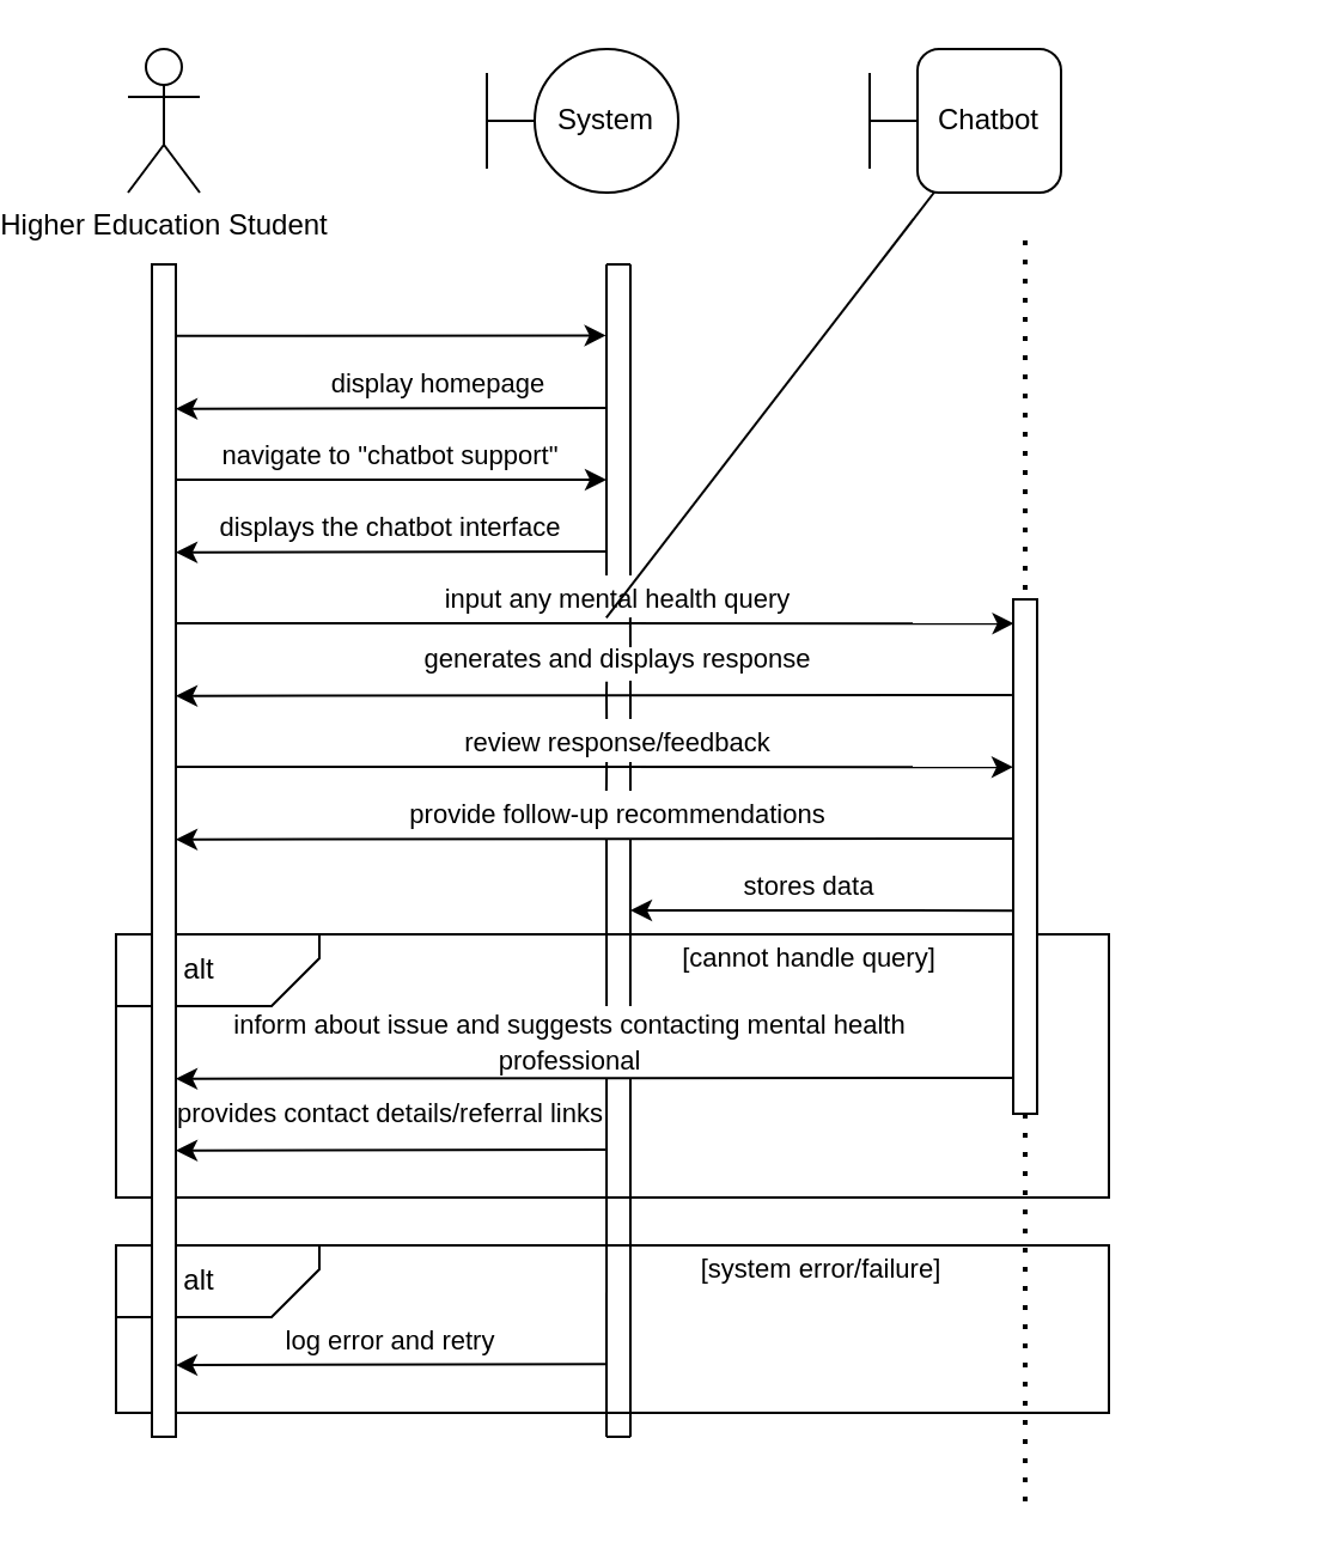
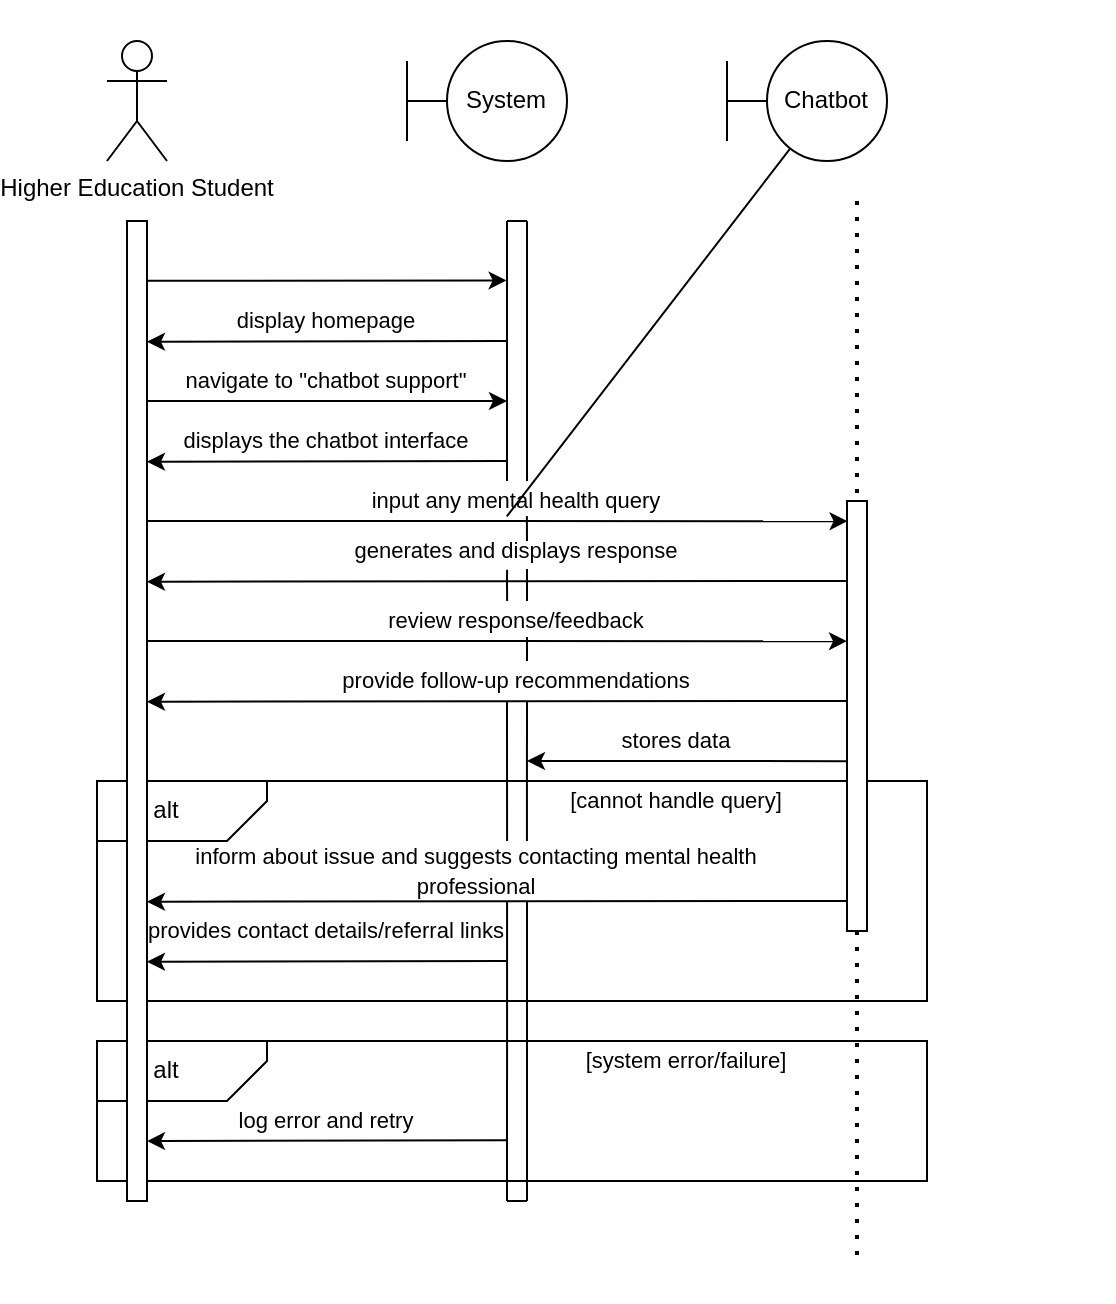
  <mxCell id="0" />
  <mxCell id="1" parent="0" />
  <mxCell id="2" value="Higher Education Student" style="shape=umlActor;verticalLabelPosition=bottom;verticalAlign=top;html=1;outlineConnect=0;" vertex="1" parent="1"><mxGeometry x="25" y="20" width="30" height="60" as="geometry" /></mxCell>
  <mxCell id="3" value="" style="rounded=0;whiteSpace=wrap;html=1;" vertex="1" parent="1"><mxGeometry x="20" y="390" width="415" height="110" as="geometry" /></mxCell>
  <mxCell id="4" value="" style="endArrow=classic;html=1;rounded=0;exitX=0.061;exitY=0;exitDx=0;exitDy=0;exitPerimeter=0;entryX=0.09;entryY=1.02;entryDx=0;entryDy=0;entryPerimeter=0;" edge="1" parent="1" source="53"><mxGeometry width="50" height="50" relative="1" as="geometry"><mxPoint x="85" y="150" as="sourcePoint" /><mxPoint x="224.8" y="139.7" as="targetPoint" /></mxGeometry></mxCell>
  <mxCell id="5" value="" style="group" vertex="1" connectable="0" parent="1"><mxGeometry x="175" y="20" width="80" height="60" as="geometry" /></mxCell>
  <mxCell id="6" value="System" style="ellipse;whiteSpace=wrap;html=1;aspect=fixed;" vertex="1" parent="5"><mxGeometry x="20" width="60" height="60" as="geometry" /></mxCell>
  <mxCell id="7" value="" style="endArrow=none;html=1;rounded=0;entryX=0;entryY=0.5;entryDx=0;entryDy=0;" edge="1" parent="5" target="6"><mxGeometry width="50" height="50" relative="1" as="geometry"><mxPoint y="30" as="sourcePoint" /><mxPoint x="-30" y="40" as="targetPoint" /></mxGeometry></mxCell>
  <mxCell id="8" value="" style="endArrow=none;html=1;rounded=0;" edge="1" parent="5"><mxGeometry width="50" height="50" relative="1" as="geometry"><mxPoint y="50" as="sourcePoint" /><mxPoint y="10" as="targetPoint" /></mxGeometry></mxCell>
  <mxCell id="9" value="" style="endArrow=classic;html=1;rounded=0;exitX=0.211;exitY=1.05;exitDx=0;exitDy=0;exitPerimeter=0;" edge="1" parent="1"><mxGeometry width="50" height="50" relative="1" as="geometry"><mxPoint x="224.5" y="170" as="sourcePoint" /><mxPoint x="45" y="170.37" as="targetPoint" /></mxGeometry></mxCell>
- <mxCell id="10" value="&lt;font style=&quot;font-size: 11px;&quot;&gt;display homepage&lt;/font&gt;" style="text;html=1;align=center;verticalAlign=middle;whiteSpace=wrap;rounded=0;" vertex="1" parent="1"><mxGeometry x="95" y="150" width="120" height="20" as="geometry" /></mxCell>
+ <mxCell id="10" value="&lt;font style=&quot;font-size: 11px;&quot;&gt;display homepage&lt;/font&gt;" style="text;html=1;align=center;verticalAlign=middle;whiteSpace=wrap;rounded=0;" vertex="1" parent="1"><mxGeometry x="75" y="150" width="120" height="20" as="geometry" /></mxCell>
  <mxCell id="11" value="" style="endArrow=classic;html=1;rounded=0;exitX=0.09;exitY=-0.005;exitDx=0;exitDy=0;exitPerimeter=0;entryX=0.09;entryY=1.02;entryDx=0;entryDy=0;entryPerimeter=0;" edge="1" parent="1"><mxGeometry width="50" height="50" relative="1" as="geometry"><mxPoint x="45" y="200" as="sourcePoint" /><mxPoint x="225" y="200" as="targetPoint" /></mxGeometry></mxCell>
  <mxCell id="12" value="&lt;font style=&quot;font-size: 11px;&quot;&gt;navigate to &quot;chatbot support&quot;&lt;/font&gt;" style="text;html=1;align=center;verticalAlign=middle;whiteSpace=wrap;rounded=0;" vertex="1" parent="1"><mxGeometry x="50" y="180" width="170" height="20" as="geometry" /></mxCell>
  <mxCell id="13" value="" style="endArrow=classic;html=1;rounded=0;exitX=0.211;exitY=1.05;exitDx=0;exitDy=0;exitPerimeter=0;" edge="1" parent="1"><mxGeometry width="50" height="50" relative="1" as="geometry"><mxPoint x="224.5" y="230" as="sourcePoint" /><mxPoint x="45" y="230.37" as="targetPoint" /></mxGeometry></mxCell>
  <mxCell id="14" value="&lt;font style=&quot;font-size: 11px;&quot;&gt;displays the chatbot interface&lt;/font&gt;" style="text;html=1;align=center;verticalAlign=middle;whiteSpace=wrap;rounded=0;" vertex="1" parent="1"><mxGeometry x="50" y="210" width="170" height="20" as="geometry" /></mxCell>
  <mxCell id="15" value="" style="endArrow=classic;html=1;rounded=0;exitX=0.09;exitY=-0.005;exitDx=0;exitDy=0;exitPerimeter=0;entryX=0.047;entryY=0.97;entryDx=0;entryDy=0;entryPerimeter=0;" edge="1" parent="1" target="57"><mxGeometry width="50" height="50" relative="1" as="geometry"><mxPoint x="45" y="260" as="sourcePoint" /><mxPoint x="375" y="259" as="targetPoint" /></mxGeometry></mxCell>
  <mxCell id="16" value="&lt;span style=&quot;font-size: 11px;&quot;&gt;input any mental health query&lt;/span&gt;" style="text;html=1;align=center;verticalAlign=middle;whiteSpace=wrap;rounded=0;" vertex="1" parent="1"><mxGeometry x="145" y="240" width="170" height="20" as="geometry" /></mxCell>
  <mxCell id="17" value="" style="endArrow=classic;html=1;rounded=0;exitX=0.186;exitY=1.055;exitDx=0;exitDy=0;exitPerimeter=0;" edge="1" parent="1" source="57"><mxGeometry width="50" height="50" relative="1" as="geometry"><mxPoint x="375" y="290" as="sourcePoint" /><mxPoint x="45" y="290.37" as="targetPoint" /></mxGeometry></mxCell>
  <mxCell id="18" value="&lt;span style=&quot;font-size: 11px;&quot;&gt;generates and displays response&lt;/span&gt;" style="text;html=1;align=center;verticalAlign=middle;whiteSpace=wrap;rounded=0;" vertex="1" parent="1"><mxGeometry x="145" y="265" width="170" height="20" as="geometry" /></mxCell>
  <mxCell id="19" value="" style="group" vertex="1" connectable="0" parent="1"><mxGeometry x="335" y="20" width="80" height="60" as="geometry" /></mxCell>
- <mxCell id="20" value="Chatbot" style="whiteSpace=wrap;html=1;aspect=fixed;rounded=1;" vertex="1" parent="19"><mxGeometry x="20" width="60" height="60" as="geometry" /></mxCell>
+ <mxCell id="20" value="Chatbot" style="ellipse;whiteSpace=wrap;html=1;aspect=fixed;" vertex="1" parent="19"><mxGeometry x="20" width="60" height="60" as="geometry" /></mxCell>
  <mxCell id="21" value="" style="endArrow=none;html=1;rounded=0;entryX=0;entryY=0.5;entryDx=0;entryDy=0;" edge="1" parent="19" target="20"><mxGeometry width="50" height="50" relative="1" as="geometry"><mxPoint y="30" as="sourcePoint" /><mxPoint x="-30" y="40" as="targetPoint" /></mxGeometry></mxCell>
  <mxCell id="22" value="" style="endArrow=none;html=1;rounded=0;" edge="1" parent="19"><mxGeometry width="50" height="50" relative="1" as="geometry"><mxPoint y="50" as="sourcePoint" /><mxPoint y="10" as="targetPoint" /></mxGeometry></mxCell>
  <mxCell id="23" value="" style="endArrow=none;html=1;rounded=0;" edge="1" parent="1"><mxGeometry width="50" height="50" relative="1" as="geometry"><mxPoint x="225" y="240" as="sourcePoint" /><mxPoint x="225" y="110" as="targetPoint" /></mxGeometry></mxCell>
  <mxCell id="24" value="" style="endArrow=none;html=1;rounded=0;" edge="1" parent="1"><mxGeometry width="50" height="50" relative="1" as="geometry"><mxPoint x="235" y="240" as="sourcePoint" /><mxPoint x="235" y="110" as="targetPoint" /></mxGeometry></mxCell>
  <mxCell id="25" value="" style="endArrow=none;html=1;rounded=0;" edge="1" parent="1"><mxGeometry width="50" height="50" relative="1" as="geometry"><mxPoint x="225" y="110" as="sourcePoint" /><mxPoint x="235" y="110" as="targetPoint" /><Array as="points"><mxPoint x="235" y="110" /></Array></mxGeometry></mxCell>
  <mxCell id="26" value="" style="endArrow=none;html=1;rounded=0;exitX=0.47;exitY=0.887;exitDx=0;exitDy=0;exitPerimeter=0;" edge="1" parent="1" source="16" target="20"><mxGeometry width="50" height="50" relative="1" as="geometry"><mxPoint x="235" y="210" as="sourcePoint" /><mxPoint x="285" y="160" as="targetPoint" /></mxGeometry></mxCell>
  <mxCell id="27" value="" style="endArrow=none;html=1;rounded=0;exitX=0.529;exitY=0.878;exitDx=0;exitDy=0;exitPerimeter=0;" edge="1" parent="1" source="16"><mxGeometry width="50" height="50" relative="1" as="geometry"><mxPoint x="235" y="260" as="sourcePoint" /><mxPoint x="235" y="270" as="targetPoint" /></mxGeometry></mxCell>
  <mxCell id="28" value="" style="endArrow=classic;html=1;rounded=0;exitX=0.09;exitY=-0.005;exitDx=0;exitDy=0;exitPerimeter=0;entryX=0.326;entryY=1;entryDx=0;entryDy=0;entryPerimeter=0;" edge="1" parent="1" target="57"><mxGeometry width="50" height="50" relative="1" as="geometry"><mxPoint x="45" y="320" as="sourcePoint" /><mxPoint x="375" y="320" as="targetPoint" /></mxGeometry></mxCell>
  <mxCell id="29" value="&lt;span style=&quot;font-size: 11px;&quot;&gt;review response/feedback&lt;/span&gt;" style="text;html=1;align=center;verticalAlign=middle;whiteSpace=wrap;rounded=0;" vertex="1" parent="1"><mxGeometry x="145" y="300" width="170" height="20" as="geometry" /></mxCell>
  <mxCell id="30" value="" style="endArrow=none;html=1;rounded=0;exitX=0.471;exitY=0.968;exitDx=0;exitDy=0;exitPerimeter=0;entryX=0.471;entryY=0;entryDx=0;entryDy=0;entryPerimeter=0;" edge="1" parent="1" source="18" target="29"><mxGeometry width="50" height="50" relative="1" as="geometry"><mxPoint x="220" y="285" as="sourcePoint" /><mxPoint x="225" y="300" as="targetPoint" /><Array as="points"><mxPoint x="225" y="290" /></Array></mxGeometry></mxCell>
  <mxCell id="31" value="" style="endArrow=none;html=1;rounded=0;exitX=0.471;exitY=0.968;exitDx=0;exitDy=0;exitPerimeter=0;entryX=0.471;entryY=0;entryDx=0;entryDy=0;entryPerimeter=0;" edge="1" parent="1"><mxGeometry width="50" height="50" relative="1" as="geometry"><mxPoint x="235" y="284" as="sourcePoint" /><mxPoint x="235" y="300" as="targetPoint" /><Array as="points"><mxPoint x="235" y="290" /></Array></mxGeometry></mxCell>
  <mxCell id="32" value="" style="endArrow=classic;html=1;rounded=0;exitX=0.465;exitY=1;exitDx=0;exitDy=0;exitPerimeter=0;" edge="1" parent="1" source="57"><mxGeometry width="50" height="50" relative="1" as="geometry"><mxPoint x="375" y="350" as="sourcePoint" /><mxPoint x="45" y="350.37" as="targetPoint" /></mxGeometry></mxCell>
  <mxCell id="33" value="&lt;span style=&quot;font-size: 11px;&quot;&gt;provide follow-up recommendations&lt;/span&gt;" style="text;html=1;align=center;verticalAlign=middle;whiteSpace=wrap;rounded=0;" vertex="1" parent="1"><mxGeometry x="120" y="330" width="220" height="20" as="geometry" /></mxCell>
- <mxCell id="34" value="" style="endArrow=none;html=1;rounded=0;exitX=0.471;exitY=0.901;exitDx=0;exitDy=0;exitPerimeter=0;entryX=0.477;entryY=0;entryDx=0;entryDy=0;entryPerimeter=0;" edge="1" parent="1" source="29" target="33"><mxGeometry width="50" height="50" relative="1" as="geometry"><mxPoint x="220" y="320" as="sourcePoint" /><mxPoint x="220" y="336" as="targetPoint" /><Array as="points"><mxPoint x="225" y="326" /></Array></mxGeometry></mxCell>
  <mxCell id="35" value="" style="endArrow=none;html=1;rounded=0;exitX=0.471;exitY=0.901;exitDx=0;exitDy=0;exitPerimeter=0;entryX=0.477;entryY=0;entryDx=0;entryDy=0;entryPerimeter=0;" edge="1" parent="1"><mxGeometry width="50" height="50" relative="1" as="geometry"><mxPoint x="235" y="318" as="sourcePoint" /><mxPoint x="235" y="330" as="targetPoint" /><Array as="points"><mxPoint x="235" y="326" /></Array></mxGeometry></mxCell>
  <mxCell id="36" value="" style="endArrow=classic;html=1;rounded=0;exitX=0.605;exitY=0.988;exitDx=0;exitDy=0;exitPerimeter=0;" edge="1" parent="1" source="57"><mxGeometry width="50" height="50" relative="1" as="geometry"><mxPoint x="385" y="380" as="sourcePoint" /><mxPoint x="235" y="380" as="targetPoint" /></mxGeometry></mxCell>
  <mxCell id="37" value="" style="endArrow=none;html=1;rounded=0;entryX=0.477;entryY=1.055;entryDx=0;entryDy=0;entryPerimeter=0;exitX=0.547;exitY=0.125;exitDx=0;exitDy=0;exitPerimeter=0;" edge="1" parent="1" source="44" target="33"><mxGeometry width="50" height="50" relative="1" as="geometry"><mxPoint x="225" y="620" as="sourcePoint" /><mxPoint x="265" y="330" as="targetPoint" /><Array as="points"><mxPoint x="225" y="350" /></Array></mxGeometry></mxCell>
  <mxCell id="38" value="" style="endArrow=none;html=1;rounded=0;entryX=0.477;entryY=1.055;entryDx=0;entryDy=0;entryPerimeter=0;exitX=0.578;exitY=0.125;exitDx=0;exitDy=0;exitPerimeter=0;" edge="1" parent="1" source="44"><mxGeometry width="50" height="50" relative="1" as="geometry"><mxPoint x="235" y="620" as="sourcePoint" /><mxPoint x="235" y="350" as="targetPoint" /></mxGeometry></mxCell>
  <mxCell id="39" value="&lt;span style=&quot;font-size: 11px;&quot;&gt;stores data&lt;/span&gt;" style="text;html=1;align=center;verticalAlign=middle;whiteSpace=wrap;rounded=0;" vertex="1" parent="1"><mxGeometry x="255" y="360" width="110" height="20" as="geometry" /></mxCell>
  <mxCell id="40" value="" style="shape=card;whiteSpace=wrap;html=1;rotation=-180;size=20;" vertex="1" parent="1"><mxGeometry x="20" y="390" width="85" height="30" as="geometry" /></mxCell>
  <mxCell id="41" value="alt" style="text;html=1;align=center;verticalAlign=middle;whiteSpace=wrap;rounded=0;" vertex="1" parent="1"><mxGeometry x="25" y="390" width="60" height="30" as="geometry" /></mxCell>
  <mxCell id="42" value="" style="endArrow=classic;html=1;rounded=0;exitX=0.93;exitY=0.96;exitDx=0;exitDy=0;exitPerimeter=0;" edge="1" parent="1" source="57"><mxGeometry width="50" height="50" relative="1" as="geometry"><mxPoint x="385" y="450" as="sourcePoint" /><mxPoint x="45" y="450.37" as="targetPoint" /></mxGeometry></mxCell>
  <mxCell id="43" value="&lt;span style=&quot;font-size: 11px;&quot;&gt;[cannot handle query]&lt;/span&gt;" style="text;html=1;align=center;verticalAlign=middle;whiteSpace=wrap;rounded=0;" vertex="1" parent="1"><mxGeometry x="255" y="390" width="110" height="20" as="geometry" /></mxCell>
  <mxCell id="44" value="&lt;span style=&quot;font-size: 11px;&quot;&gt;inform about issue and suggests contacting mental health professional&lt;/span&gt;" style="text;html=1;align=center;verticalAlign=middle;whiteSpace=wrap;rounded=0;" vertex="1" parent="1"><mxGeometry x="50" y="415" width="320" height="40" as="geometry" /></mxCell>
  <mxCell id="45" value="&lt;span style=&quot;font-size: 11px;&quot;&gt;provides contact details/referral links&lt;/span&gt;" style="text;html=1;align=center;verticalAlign=middle;whiteSpace=wrap;rounded=0;" vertex="1" parent="1"><mxGeometry x="25" y="455" width="220" height="20" as="geometry" /></mxCell>
  <mxCell id="46" value="" style="endArrow=classic;html=1;rounded=0;exitX=0.211;exitY=1.05;exitDx=0;exitDy=0;exitPerimeter=0;" edge="1" parent="1"><mxGeometry width="50" height="50" relative="1" as="geometry"><mxPoint x="224.5" y="480" as="sourcePoint" /><mxPoint x="45" y="480.37" as="targetPoint" /></mxGeometry></mxCell>
  <mxCell id="47" value="" style="rounded=0;whiteSpace=wrap;html=1;" vertex="1" parent="1"><mxGeometry x="20" y="520" width="415" height="70" as="geometry" /></mxCell>
  <mxCell id="48" value="" style="shape=card;whiteSpace=wrap;html=1;rotation=-180;size=20;" vertex="1" parent="1"><mxGeometry x="20" y="520" width="85" height="30" as="geometry" /></mxCell>
  <mxCell id="49" value="alt" style="text;html=1;align=center;verticalAlign=middle;whiteSpace=wrap;rounded=0;" vertex="1" parent="1"><mxGeometry x="25" y="520" width="60" height="30" as="geometry" /></mxCell>
  <mxCell id="50" value="" style="endArrow=classic;html=1;rounded=0;exitX=0.211;exitY=1.05;exitDx=0;exitDy=0;exitPerimeter=0;" edge="1" parent="1"><mxGeometry width="50" height="50" relative="1" as="geometry"><mxPoint x="224.5" y="569.64" as="sourcePoint" /><mxPoint x="45" y="570.01" as="targetPoint" /></mxGeometry></mxCell>
  <mxCell id="51" value="&lt;span style=&quot;font-size: 11px;&quot;&gt;[system error/failure]&lt;/span&gt;" style="text;html=1;align=center;verticalAlign=middle;whiteSpace=wrap;rounded=0;" vertex="1" parent="1"><mxGeometry x="260" y="520" width="110" height="20" as="geometry" /></mxCell>
  <mxCell id="52" value="&lt;span style=&quot;font-size: 11px;&quot;&gt;log error and retry&lt;/span&gt;" style="text;html=1;align=center;verticalAlign=middle;whiteSpace=wrap;rounded=0;" vertex="1" parent="1"><mxGeometry x="25" y="550" width="220" height="20" as="geometry" /></mxCell>
  <mxCell id="53" value="" style="rounded=0;whiteSpace=wrap;html=1;direction=south;" vertex="1" parent="1"><mxGeometry x="35" y="110" width="10" height="490" as="geometry" /></mxCell>
  <mxCell id="54" value="" style="endArrow=none;html=1;rounded=0;entryX=0.547;entryY=0.875;entryDx=0;entryDy=0;entryPerimeter=0;" edge="1" parent="1" target="44"><mxGeometry width="50" height="50" relative="1" as="geometry"><mxPoint x="225" y="600" as="sourcePoint" /><mxPoint x="220" y="476" as="targetPoint" /><Array as="points" /></mxGeometry></mxCell>
  <mxCell id="55" value="" style="endArrow=none;html=1;rounded=0;entryX=0.477;entryY=1.055;entryDx=0;entryDy=0;entryPerimeter=0;" edge="1" parent="1"><mxGeometry width="50" height="50" relative="1" as="geometry"><mxPoint x="235" y="600" as="sourcePoint" /><mxPoint x="235" y="451" as="targetPoint" /><Array as="points"><mxPoint x="235" y="450" /></Array></mxGeometry></mxCell>
  <mxCell id="56" value="" style="endArrow=none;html=1;rounded=0;" edge="1" parent="1"><mxGeometry width="50" height="50" relative="1" as="geometry"><mxPoint x="225" y="600" as="sourcePoint" /><mxPoint x="235" y="600" as="targetPoint" /></mxGeometry></mxCell>
  <mxCell id="57" value="" style="rounded=0;whiteSpace=wrap;html=1;rotation=90;" vertex="1" parent="1"><mxGeometry x="292.5" y="352.5" width="215" height="10" as="geometry" /></mxCell>
  <mxCell id="58" value="" style="endArrow=none;dashed=1;html=1;dashPattern=1 3;strokeWidth=2;rounded=0;entryX=0;entryY=0.5;entryDx=0;entryDy=0;" edge="1" parent="1" target="57"><mxGeometry width="50" height="50" relative="1" as="geometry"><mxPoint x="400" y="100" as="sourcePoint" /><mxPoint x="365" y="360" as="targetPoint" /></mxGeometry></mxCell>
  <mxCell id="59" value="" style="endArrow=none;dashed=1;html=1;dashPattern=1 3;strokeWidth=2;rounded=0;exitX=1;exitY=0.5;exitDx=0;exitDy=0;" edge="1" parent="1" source="57"><mxGeometry width="50" height="50" relative="1" as="geometry"><mxPoint x="285" y="380" as="sourcePoint" /><mxPoint x="400" y="630" as="targetPoint" /></mxGeometry></mxCell>
